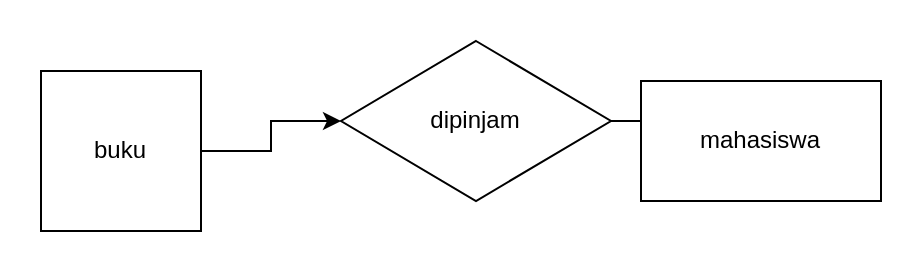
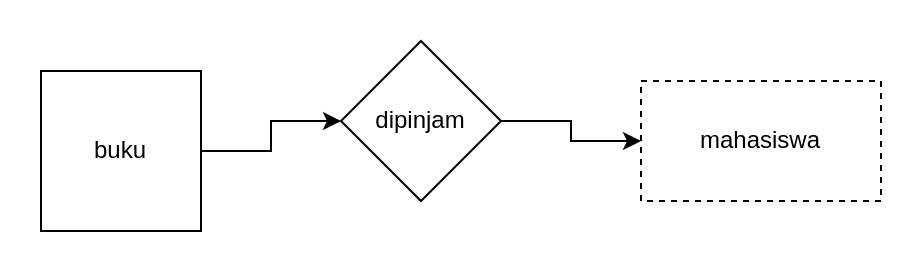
  <mxCell id="0" />
  <mxCell id="1" parent="0" />
  <mxCell id="2" value="" style="edgeStyle=orthogonalEdgeStyle;rounded=0;orthogonalLoop=1;jettySize=auto;html=1;" edge="1" parent="1" source="3" target="5"><mxGeometry relative="1" as="geometry" /></mxCell>
  <mxCell id="3" value="buku" style="whiteSpace=wrap;html=1;aspect=fixed;" vertex="1" parent="1"><mxGeometry x="20" y="35" width="80" height="80" as="geometry" /></mxCell>
  <mxCell id="4" value="" style="edgeStyle=orthogonalEdgeStyle;rounded=0;orthogonalLoop=1;jettySize=auto;html=1;" edge="1" parent="1" source="5" target="6"><mxGeometry relative="1" as="geometry" /></mxCell>
- <mxCell id="5" value="dipinjam" style="rhombus;whiteSpace=wrap;html=1;" vertex="1" parent="1"><mxGeometry x="170" y="20" width="135" height="80" as="geometry" /></mxCell>
- <mxCell id="6" value="mahasiswa" style="whiteSpace=wrap;html=1;" vertex="1" parent="1"><mxGeometry x="320" y="40" width="120" height="60" as="geometry" /></mxCell>
+ <mxCell id="5" value="dipinjam" style="rhombus;whiteSpace=wrap;html=1;" vertex="1" parent="1"><mxGeometry x="170" y="20" width="80" height="80" as="geometry" /></mxCell>
+ <mxCell id="6" value="mahasiswa" style="whiteSpace=wrap;html=1;dashed=1;" vertex="1" parent="1"><mxGeometry x="320" y="40" width="120" height="60" as="geometry" /></mxCell>
